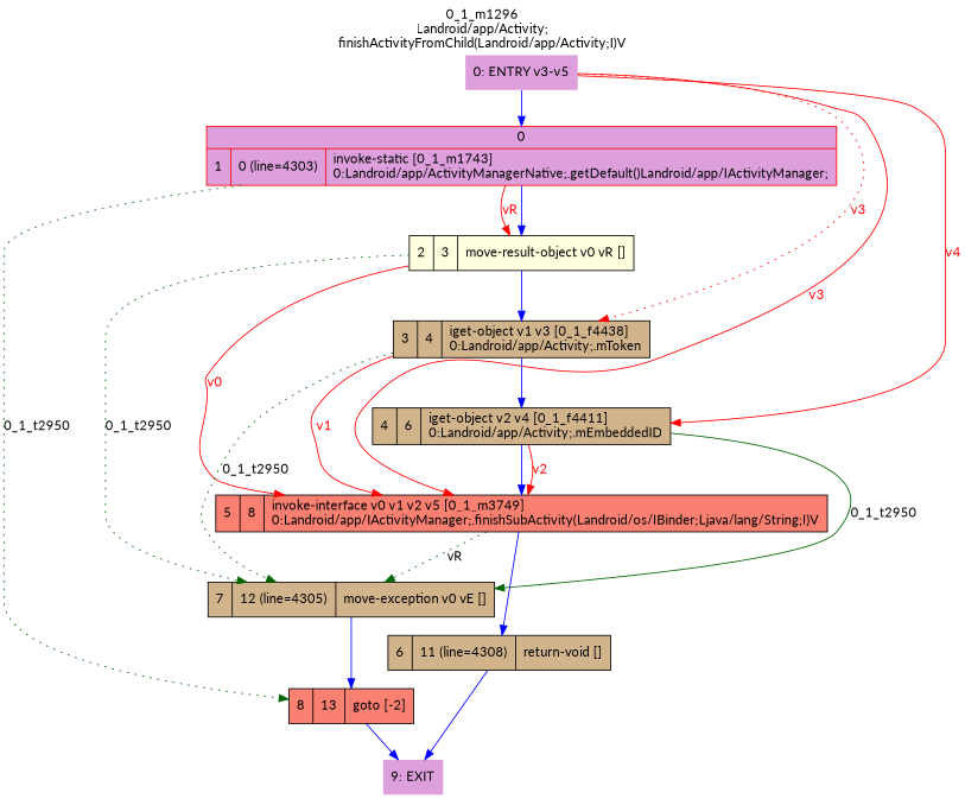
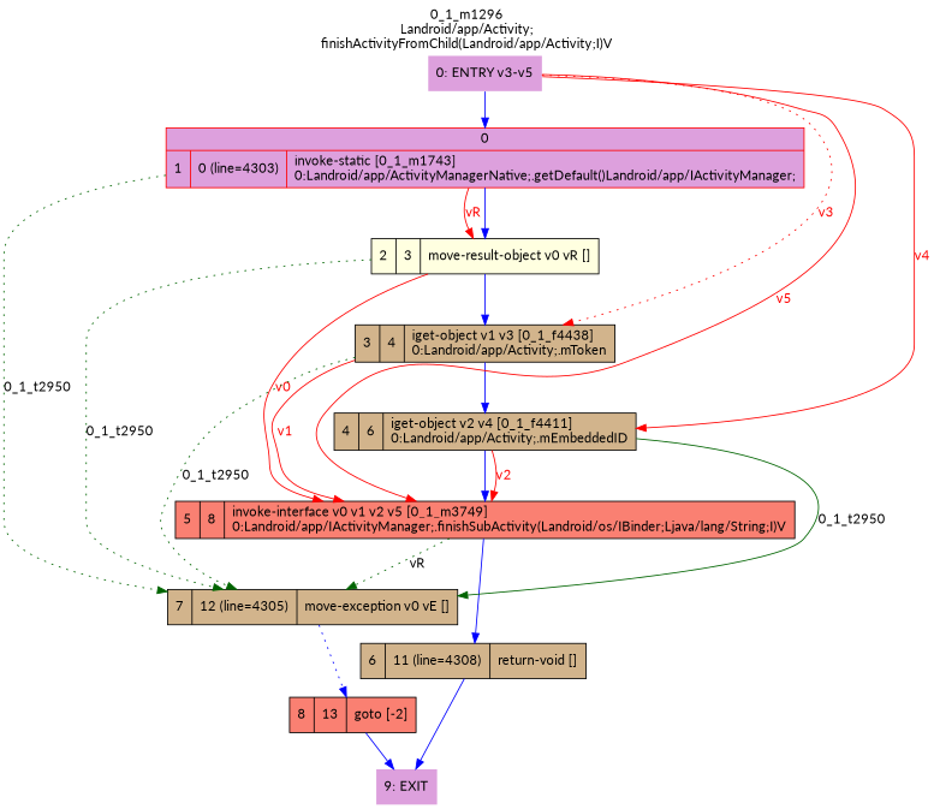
  digraph {
    fontname=Lato
    label="0_1_m1296\nLandroid/app/Activity;\nfinishActivityFromChild(Landroid/app/Activity;I)V"
    labelloc=t
    rankdir=UD
    node [fillcolor=tan fontname=Lato shape=record style=filled]
    edge [color=blue fontcolor=blue fontname=Lato]
    n1 [color=red fillcolor=plum label="{0|{1|0 (line=4303)|invoke-static [0_1_m1743]\l0:Landroid/app/ActivityManagerNative;.getDefault()Landroid/app/IActivityManager;\l}}"]
    n2 [fillcolor=lightyellow label="2|3|move-result-object v0 vR []\l"]
    n3 [label="7|12 (line=4305)|move-exception v0 vE []\l"]
    n4 [label="3|4|iget-object v1 v3 [0_1_f4438]\l0:Landroid/app/Activity;.mToken\l"]
    n5 [fillcolor=salmon label="5|8|invoke-interface v0 v1 v2 v5 [0_1_m3749]\l0:Landroid/app/IActivityManager;.finishSubActivity(Landroid/os/IBinder;Ljava/lang/String;I)V\l"]
    n6 [fillcolor=salmon label="8|13|goto [-2]\l"]
    n7 [label="4|6|iget-object v2 v4 [0_1_f4411]\l0:Landroid/app/Activity;.mEmbeddedID\l"]
    n8 [label="6|11 (line=4308)|return-void []\l"]
    n9 [fillcolor=plum label="9: EXIT" shape=plaintext]
    n10 [fillcolor=plum label="0: ENTRY v3-v5" shape=plaintext]
    n1 -> n2 [weight=100]
    n1 -> n2 [color=red fontcolor=red label=vR]
-   n1 -> n6 [color=darkgreen label="0_1_t2950" style=dotted fontcolor=""]
+   n1 -> n3 [color=darkgreen label="0_1_t2950" style=dotted fontcolor=""]
    n2 -> n3 [color=darkgreen label="0_1_t2950" style=dotted fontcolor=""]
    n2 -> n4 [weight=100]
    n2 -> n5 [color=red fontcolor=red label=v0]
-   n3 -> n6 [weight=100]
+   n3 -> n6 [weight=100 style=dotted]
    n4 -> n3 [color=darkgreen label="0_1_t2950" style=dotted fontcolor=""]
    n4 -> n5 [color=red fontcolor=red label=v1]
    n4 -> n7 [weight=100]
    n5 -> n3 [color=darkgreen label=vR style=dotted fontcolor=""]
    n5 -> n8 [weight=100]
    n6 -> n9 [weight=100]
    n7 -> n3 [color=darkgreen label="0_1_t2950" style=solid fontcolor=""]
    n7 -> n5 [weight=100]
    n7 -> n5 [color=red fontcolor=red label=v2]
    n8 -> n9 [weight=100]
    n10 -> n1 [weight=100]
    n10 -> n4 [color=red fontcolor=red label=v3 style=dotted]
-   n10 -> n5 [color=red fontcolor=red label=v3]
+   n10 -> n5 [color=red fontcolor=red label=v5]
    n10 -> n7 [color=red fontcolor=red label=v4]
  }
